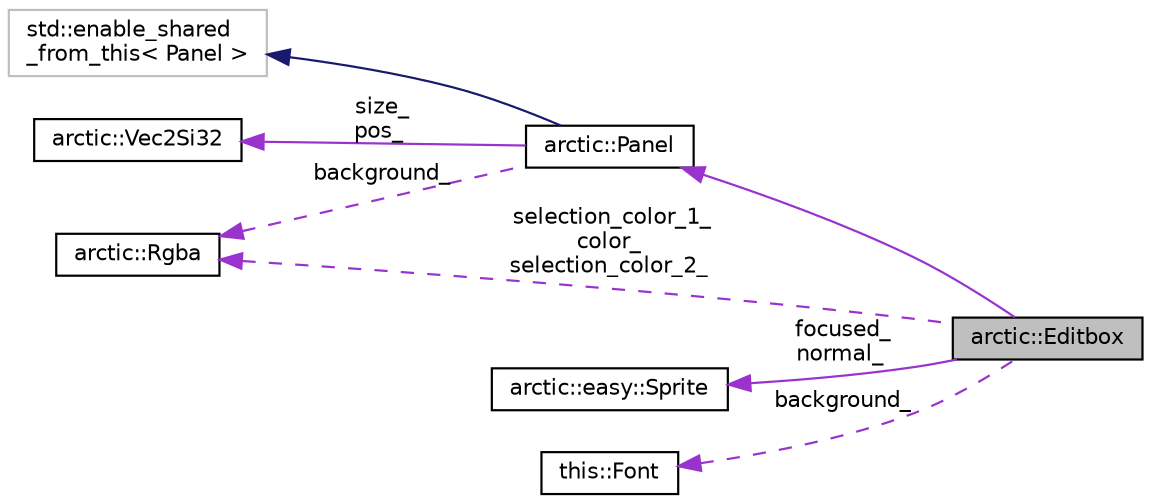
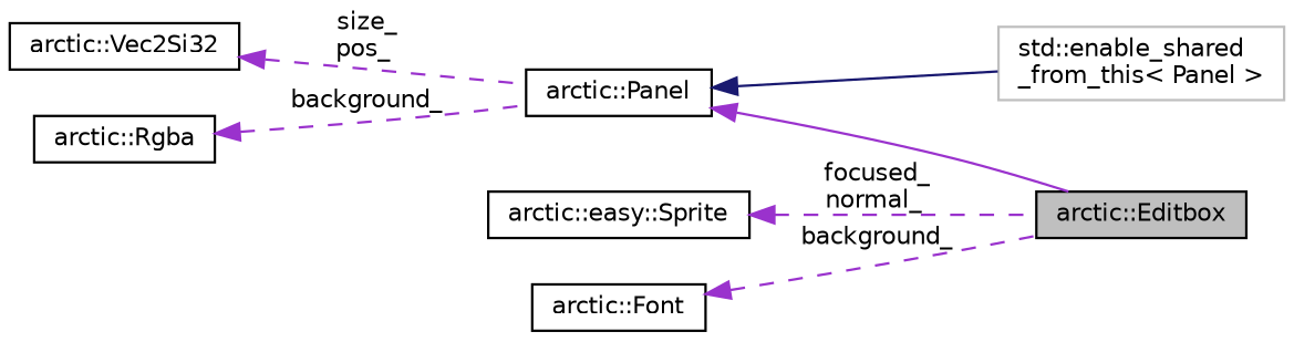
  digraph {
    rankdir=LR
    node [color=black fillcolor=white fontname=Helvetica fontsize=10 shape=record style=filled]
    edge [color=darkorchid3 dir=back fontname=Helvetica fontsize=10 labelfontname=Helvetica labelfontsize=10 style=dashed]
    n1 [fillcolor=grey75 fontcolor=black height=0.2 label="arctic::Editbox" width=0.4]
    n2 [height=0.2 label="arctic::Panel" width=0.4]
    n3 [color=grey75 height=0.2 label="std::enable_shared\l_from_this\< Panel \>" width=0.4]
    n4 [height=0.2 label="arctic::Vec2Si32" width=0.4]
    n5 [height=0.2 label="arctic::easy::Sprite" width=0.4]
    n6 [height=0.2 label="arctic::Rgba" width=0.4]
-   n7 [height=0.2 label="this::Font" width=0.4]
+   n7 [height=0.2 label="arctic::Font" width=0.4]
    n2 -> n1 [style=solid]
-   n3 -> n2 [color=midnightblue style=solid]
-   n4 -> n2 [label=" size_\npos_" style=solid]
-   n5 -> n1 [label=" focused_\nnormal_" style=solid]
-   n6 -> n1 [label=" selection_color_1_\ncolor_\nselection_color_2_"]
+   n2 -> n3 [color=midnightblue style=solid]
+   n4 -> n2 [label=" size_\npos_"]
+   n5 -> n1 [label=" focused_\nnormal_"]
    n6 -> n2 [label=" background_"]
    n7 -> n1 [label=" background_"]
  }
